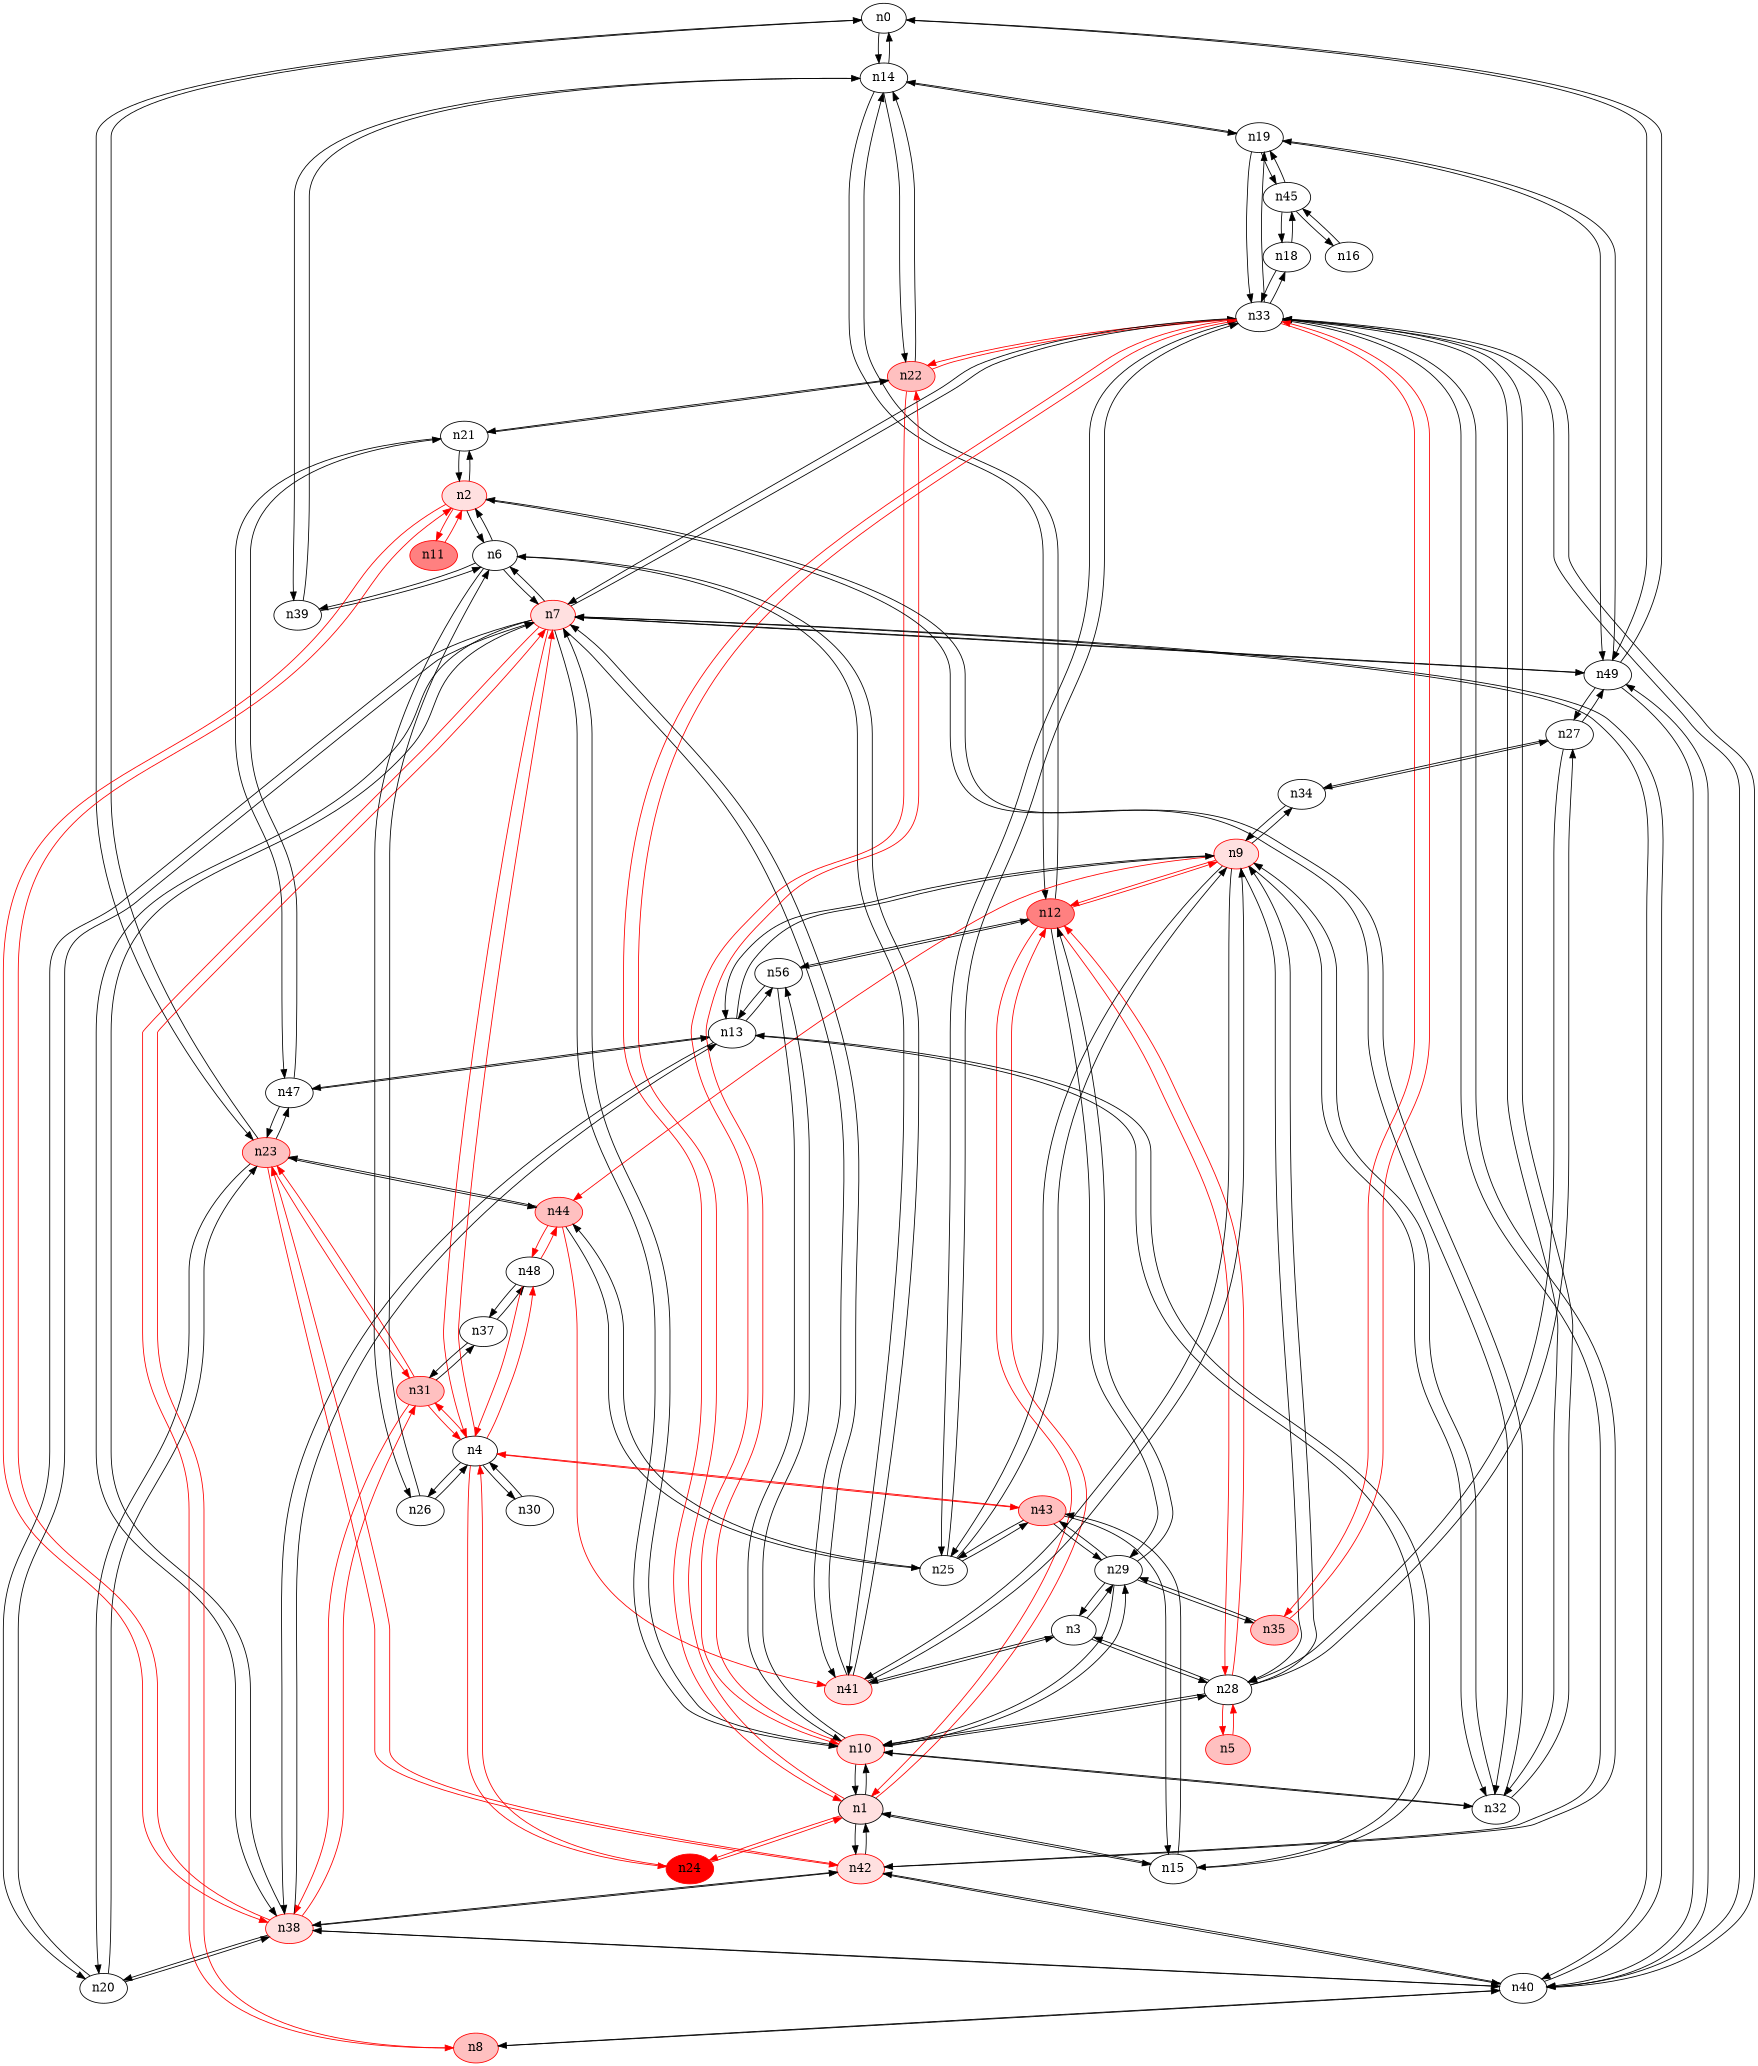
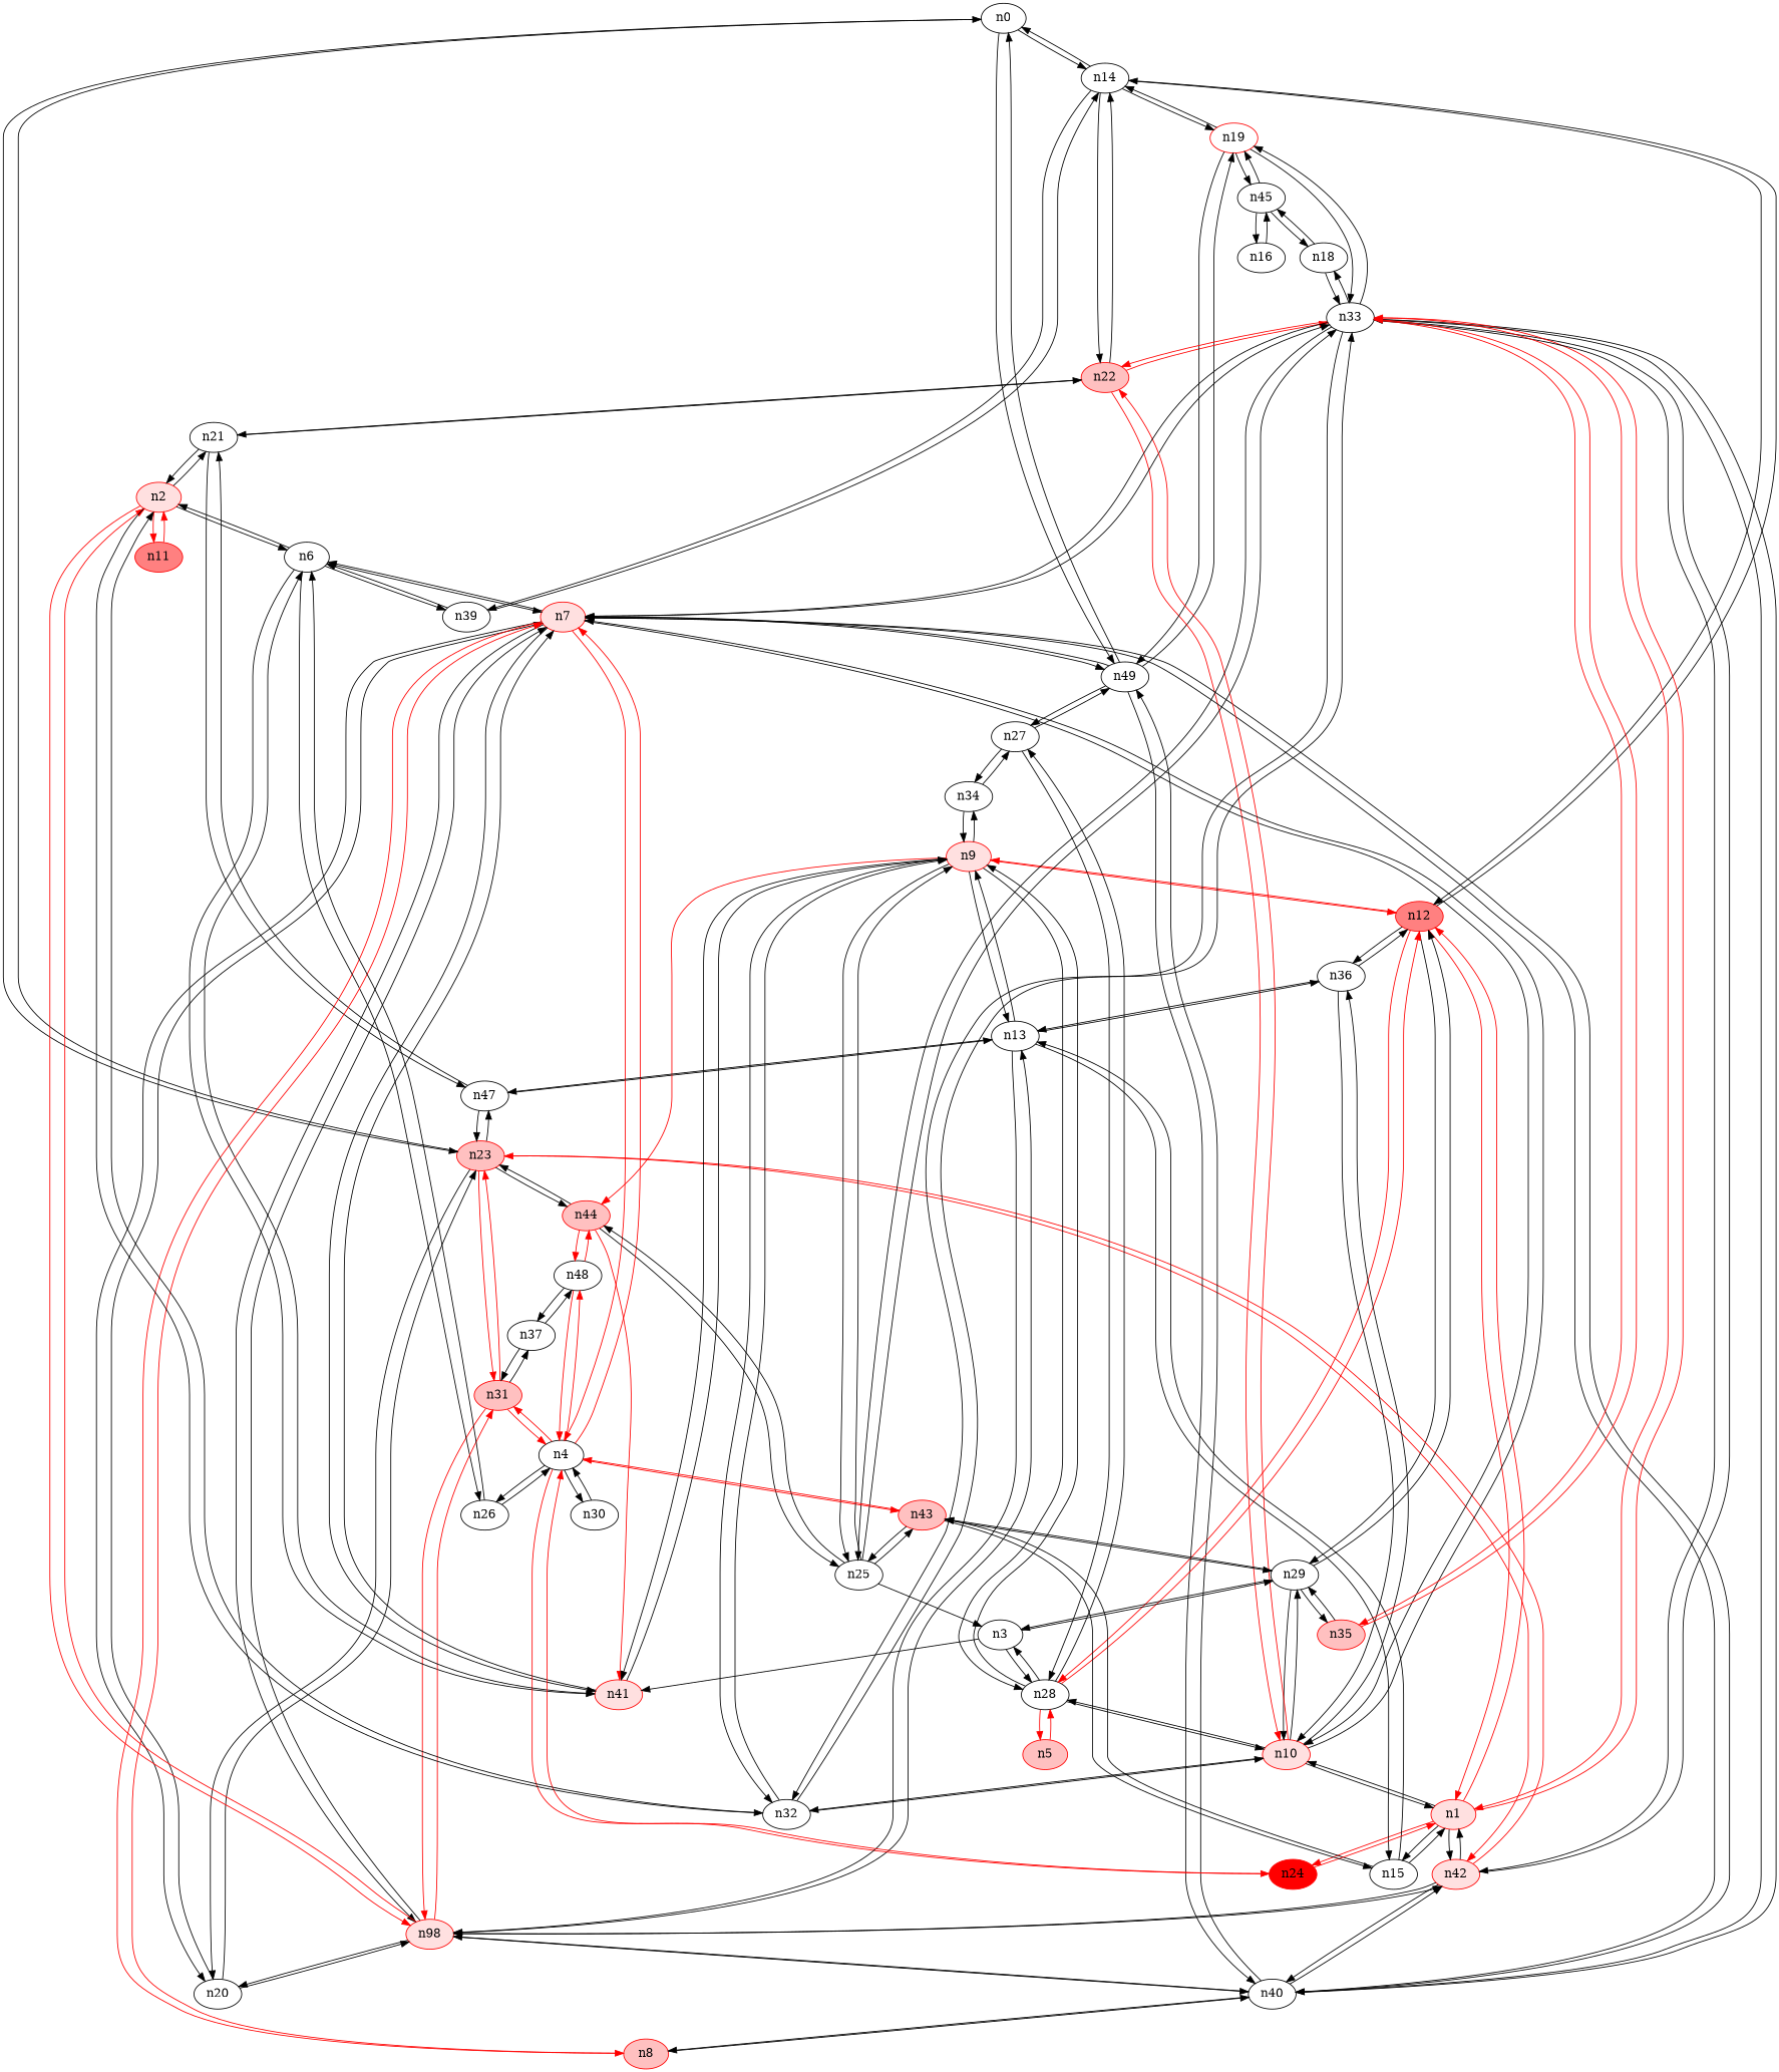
  strict digraph {
    node [type=switch]
    edge [dst_port=0 src_port=0]
    n0
    n14
    n23 [color="#FF0000" fillcolor="#FFC0C0" style=filled]
    n49
    n12 [color="#FF0000" fillcolor="#FF8080" style=filled]
    n39
    n22 [color="#FF0000" fillcolor="#FFC0C0" style=filled]
-   n19
+   n19 [color="#FF0000"]
    n42 [color="#FF0000" fillcolor="#FFE0E0" style=filled type=host]
    n31 [color="#FF0000" fillcolor="#FFC0C0" style=filled]
    n20
    n47
    n44 [color="#FF0000" fillcolor="#FFC0C0" style=filled type=host]
    n7 [color="#FF0000" fillcolor="#FFE0E0" style=filled type=host]
    n40
    n27
-   n1 [color=black fillcolor="#FFE0E0" style=filled type=host]
+   n1 [color="#FF0000" fillcolor="#FFE0E0" style=filled type=host]
    n28
    n29
-   n36 [label=n56]
+   n36
    n9 [color="#FF0000" fillcolor="#FFE0E0" style=filled type=host]
    n6
    n10 [color="#FF0000" fillcolor="#FFE0E0" style=filled type=host]
    n33
    n21
    n45
-   n38 [color="#FF0000" fillcolor="#FFE0E0" style=filled type=host]
+   n38 [color="#FF0000" fillcolor="#FFE0E0" style=filled type=host label=n98]
    n4
    n37
    n13
    n25
    n41 [color="#FF0000" fillcolor="#FFE0E0" style=filled type=host]
    n48
    n8 [color="#FF0000" fillcolor="#FFC0C0" style=filled]
    n34
    n15
    n24 [color="#FF0000" fillcolor="#FF0000" style=filled]
    n32
    n43 [color="#FF0000" fillcolor="#FFC0C0" style=filled type=host]
    n18
    n35 [color="#FF0000" fillcolor="#FFC0C0" style=filled type=host]
    n2 [color="#FF0000" fillcolor="#FFE0E0" style=filled type=host]
    n3
    n5 [color="#FF0000" fillcolor="#FFC0C0" style=filled type=host]
    n26
    n30
    n11 [color="#FF0000" fillcolor="#FF8080" style=filled]
    n16
    n0 -> n14
    n0 -> n23
    n0 -> n49
    n14 -> n0
    n14 -> n12
    n14 -> n39
    n14 -> n22
    n14 -> n19
    n23 -> n0
    n23 -> n42 [color="#FF0000"]
    n23 -> n31 [color="#FF0000"]
    n23 -> n20
    n23 -> n47
    n23 -> n44
    n49 -> n0
    n49 -> n19
    n49 -> n7
    n49 -> n40
    n49 -> n27
    n12 -> n14
    n12 -> n1 [color="#FF0000"]
    n12 -> n28 [color="#FF0000"]
    n12 -> n29
    n12 -> n36
    n12 -> n9 [color="#FF0000"]
    n39 -> n14
    n39 -> n6
    n22 -> n14
    n22 -> n10 [color="#FF0000"]
    n22 -> n33 [color="#FF0000"]
    n22 -> n21
    n19 -> n14
    n19 -> n49
    n19 -> n33
    n19 -> n45
    n42 -> n23 [color="#FF0000"]
    n42 -> n40
    n42 -> n1
    n42 -> n33
    n42 -> n38
    n31 -> n23 [color="#FF0000"]
    n31 -> n38 [color="#FF0000"]
    n31 -> n4 [color="#FF0000"]
    n31 -> n37
    n20 -> n23
    n20 -> n7
    n20 -> n38
    n47 -> n23
    n47 -> n21
    n47 -> n13
    n44 -> n23
    n44 -> n25
    n44 -> n41 [color="#FF0000"]
    n44 -> n48 [color="#FF0000"]
    n7 -> n49
    n7 -> n20
    n7 -> n40
    n7 -> n6
    n7 -> n10
    n7 -> n33
    n7 -> n38
    n7 -> n4 [color="#FF0000"]
    n7 -> n41
    n7 -> n8 [color="#FF0000"]
    n40 -> n49
    n40 -> n42
    n40 -> n7
    n40 -> n33
    n40 -> n38
    n40 -> n8
    n27 -> n49
    n27 -> n28
    n27 -> n34
    n1 -> n12 [color="#FF0000"]
    n1 -> n42
    n1 -> n10
    n1 -> n33 [color="#FF0000"]
    n1 -> n15
    n1 -> n24 [color="#FF0000"]
    n28 -> n12 [color="#FF0000"]
    n28 -> n27
    n28 -> n9
    n28 -> n10
    n28 -> n3
    n28 -> n5 [color="#FF0000"]
    n29 -> n12
    n29 -> n10
    n29 -> n43
    n29 -> n35
    n29 -> n3
    n36 -> n12
    n36 -> n10
    n36 -> n13
    n9 -> n12 [color="#FF0000"]
    n9 -> n44 [color="#FF0000"]
    n9 -> n28
    n9 -> n13
    n9 -> n25
    n9 -> n41
    n9 -> n34
    n9 -> n32
    n6 -> n39
    n6 -> n7
    n6 -> n41
    n6 -> n2
    n6 -> n26
    n10 -> n22 [color="#FF0000"]
    n10 -> n7
    n10 -> n1
    n10 -> n28
    n10 -> n29
    n10 -> n36
    n10 -> n32
    n33 -> n22 [color="#FF0000"]
    n33 -> n19
    n33 -> n42
    n33 -> n7
    n33 -> n40
    n33 -> n1 [color="#FF0000"]
    n33 -> n25
    n33 -> n32
    n33 -> n18
    n33 -> n35 [color="#FF0000"]
    n21 -> n22
    n21 -> n47
    n21 -> n2
    n45 -> n19
    n45 -> n18
    n45 -> n16
    n38 -> n42
    n38 -> n31 [color="#FF0000"]
    n38 -> n20
    n38 -> n7
    n38 -> n40
    n38 -> n13
    n38 -> n2 [color="#FF0000"]
    n4 -> n31 [color="#FF0000"]
    n4 -> n7 [color="#FF0000"]
    n4 -> n48 [color="#FF0000"]
    n4 -> n24 [color="#FF0000"]
    n4 -> n43 [color="#FF0000"]
    n4 -> n26
    n4 -> n30
    n37 -> n31
    n37 -> n48
    n13 -> n47
    n13 -> n36
    n13 -> n9
    n13 -> n38
    n13 -> n15
    n25 -> n44
    n25 -> n9
    n25 -> n33
    n25 -> n43
    n41 -> n7
    n41 -> n9
    n41 -> n6
-   n41 -> n3
+   n25 -> n3
    n48 -> n44 [color="#FF0000"]
    n48 -> n4 [color="#FF0000"]
    n48 -> n37
    n8 -> n7 [color="#FF0000"]
    n8 -> n40
    n34 -> n27
    n34 -> n9
    n15 -> n1
    n15 -> n13
    n15 -> n43
    n24 -> n1 [color="#FF0000"]
    n24 -> n4 [color="#FF0000"]
    n32 -> n9
    n32 -> n10
    n32 -> n33
    n32 -> n2
    n43 -> n29
    n43 -> n4 [color="#FF0000"]
    n43 -> n25
    n43 -> n15
    n18 -> n33
    n18 -> n45
    n35 -> n29
    n35 -> n33 [color="#FF0000"]
    n2 -> n6
    n2 -> n21
    n2 -> n38 [color="#FF0000"]
    n2 -> n32
    n2 -> n11 [color="#FF0000"]
    n3 -> n28
    n3 -> n29
    n3 -> n41
    n5 -> n28 [color="#FF0000"]
    n26 -> n6
    n26 -> n4
    n30 -> n4
    n11 -> n2 [color="#FF0000"]
    n16 -> n45
  }
